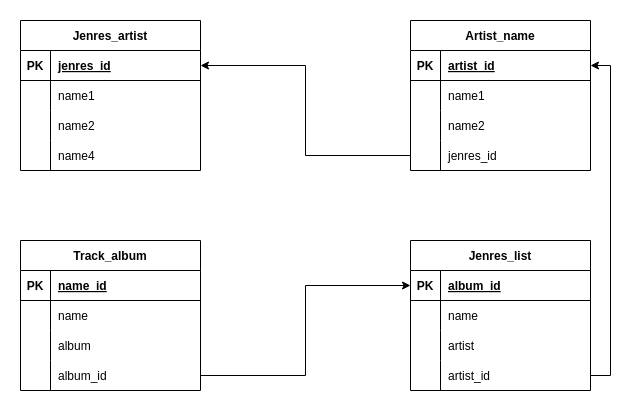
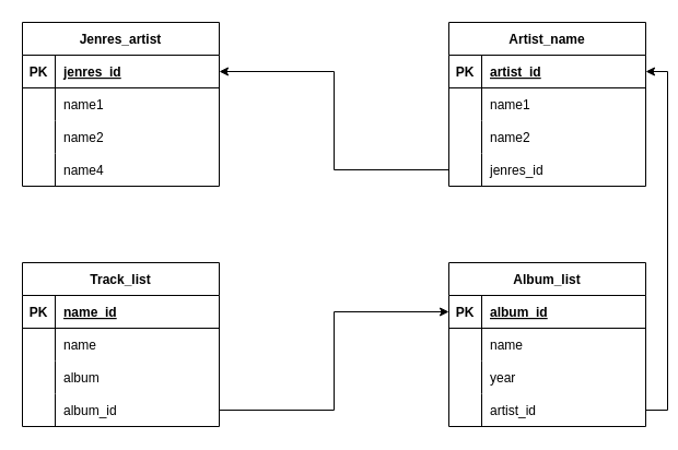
  <mxCell id="0" />
  <mxCell id="1" parent="0" />
  <mxCell id="2" value="Artist_name" style="shape=table;startSize=30;container=1;collapsible=1;childLayout=tableLayout;fixedRows=1;rowLines=0;fontStyle=1;align=center;resizeLast=1;" vertex="1" parent="1"><mxGeometry x="410" y="20" width="180" height="150" as="geometry" /></mxCell>
  <mxCell id="3" value="" style="shape=tableRow;horizontal=0;startSize=0;swimlaneHead=0;swimlaneBody=0;fillColor=none;collapsible=0;dropTarget=0;points=[[0,0.5],[1,0.5]];portConstraint=eastwest;top=0;left=0;right=0;bottom=1;" vertex="1" parent="2"><mxGeometry y="30" width="180" height="30" as="geometry" /></mxCell>
  <mxCell id="4" value="PK" style="shape=partialRectangle;connectable=0;fillColor=none;top=0;left=0;bottom=0;right=0;fontStyle=1;overflow=hidden;" vertex="1" parent="3"><mxGeometry width="30" height="30" as="geometry"><mxRectangle width="30" height="30" as="alternateBounds" /></mxGeometry></mxCell>
  <mxCell id="5" value="artist_id" style="shape=partialRectangle;connectable=0;fillColor=none;top=0;left=0;bottom=0;right=0;align=left;spacingLeft=6;fontStyle=5;overflow=hidden;" vertex="1" parent="3"><mxGeometry x="30" width="150" height="30" as="geometry"><mxRectangle width="150" height="30" as="alternateBounds" /></mxGeometry></mxCell>
  <mxCell id="6" value="" style="shape=tableRow;horizontal=0;startSize=0;swimlaneHead=0;swimlaneBody=0;fillColor=none;collapsible=0;dropTarget=0;points=[[0,0.5],[1,0.5]];portConstraint=eastwest;top=0;left=0;right=0;bottom=0;" vertex="1" parent="2"><mxGeometry y="60" width="180" height="30" as="geometry" /></mxCell>
  <mxCell id="7" value="" style="shape=partialRectangle;connectable=0;fillColor=none;top=0;left=0;bottom=0;right=0;editable=1;overflow=hidden;" vertex="1" parent="6"><mxGeometry width="30" height="30" as="geometry"><mxRectangle width="30" height="30" as="alternateBounds" /></mxGeometry></mxCell>
  <mxCell id="8" value="name1" style="shape=partialRectangle;connectable=0;fillColor=none;top=0;left=0;bottom=0;right=0;align=left;spacingLeft=6;overflow=hidden;" vertex="1" parent="6"><mxGeometry x="30" width="150" height="30" as="geometry"><mxRectangle width="150" height="30" as="alternateBounds" /></mxGeometry></mxCell>
  <mxCell id="9" value="" style="shape=tableRow;horizontal=0;startSize=0;swimlaneHead=0;swimlaneBody=0;fillColor=none;collapsible=0;dropTarget=0;points=[[0,0.5],[1,0.5]];portConstraint=eastwest;top=0;left=0;right=0;bottom=0;" vertex="1" parent="2"><mxGeometry y="90" width="180" height="30" as="geometry" /></mxCell>
  <mxCell id="10" value="" style="shape=partialRectangle;connectable=0;fillColor=none;top=0;left=0;bottom=0;right=0;editable=1;overflow=hidden;" vertex="1" parent="9"><mxGeometry width="30" height="30" as="geometry"><mxRectangle width="30" height="30" as="alternateBounds" /></mxGeometry></mxCell>
  <mxCell id="11" value="name2" style="shape=partialRectangle;connectable=0;fillColor=none;top=0;left=0;bottom=0;right=0;align=left;spacingLeft=6;overflow=hidden;" vertex="1" parent="9"><mxGeometry x="30" width="150" height="30" as="geometry"><mxRectangle width="150" height="30" as="alternateBounds" /></mxGeometry></mxCell>
  <mxCell id="12" value="" style="shape=tableRow;horizontal=0;startSize=0;swimlaneHead=0;swimlaneBody=0;fillColor=none;collapsible=0;dropTarget=0;points=[[0,0.5],[1,0.5]];portConstraint=eastwest;top=0;left=0;right=0;bottom=0;" vertex="1" parent="2"><mxGeometry y="120" width="180" height="30" as="geometry" /></mxCell>
  <mxCell id="13" value="" style="shape=partialRectangle;connectable=0;fillColor=none;top=0;left=0;bottom=0;right=0;editable=1;overflow=hidden;" vertex="1" parent="12"><mxGeometry width="30" height="30" as="geometry"><mxRectangle width="30" height="30" as="alternateBounds" /></mxGeometry></mxCell>
  <mxCell id="14" value="jenres_id" style="shape=partialRectangle;connectable=0;fillColor=none;top=0;left=0;bottom=0;right=0;align=left;spacingLeft=6;overflow=hidden;" vertex="1" parent="12"><mxGeometry x="30" width="150" height="30" as="geometry"><mxRectangle width="150" height="30" as="alternateBounds" /></mxGeometry></mxCell>
  <mxCell id="15" value="Jenres_artist" style="shape=table;startSize=30;container=1;collapsible=1;childLayout=tableLayout;fixedRows=1;rowLines=0;fontStyle=1;align=center;resizeLast=1;" vertex="1" parent="1"><mxGeometry x="20" y="20" width="180" height="150" as="geometry" /></mxCell>
  <mxCell id="16" value="" style="shape=tableRow;horizontal=0;startSize=0;swimlaneHead=0;swimlaneBody=0;fillColor=none;collapsible=0;dropTarget=0;points=[[0,0.5],[1,0.5]];portConstraint=eastwest;top=0;left=0;right=0;bottom=1;" vertex="1" parent="15"><mxGeometry y="30" width="180" height="30" as="geometry" /></mxCell>
  <mxCell id="17" value="PK" style="shape=partialRectangle;connectable=0;fillColor=none;top=0;left=0;bottom=0;right=0;fontStyle=1;overflow=hidden;" vertex="1" parent="16"><mxGeometry width="30" height="30" as="geometry"><mxRectangle width="30" height="30" as="alternateBounds" /></mxGeometry></mxCell>
  <mxCell id="18" value="jenres_id" style="shape=partialRectangle;connectable=0;fillColor=none;top=0;left=0;bottom=0;right=0;align=left;spacingLeft=6;fontStyle=5;overflow=hidden;" vertex="1" parent="16"><mxGeometry x="30" width="150" height="30" as="geometry"><mxRectangle width="150" height="30" as="alternateBounds" /></mxGeometry></mxCell>
  <mxCell id="19" value="" style="shape=tableRow;horizontal=0;startSize=0;swimlaneHead=0;swimlaneBody=0;fillColor=none;collapsible=0;dropTarget=0;points=[[0,0.5],[1,0.5]];portConstraint=eastwest;top=0;left=0;right=0;bottom=0;" vertex="1" parent="15"><mxGeometry y="60" width="180" height="30" as="geometry" /></mxCell>
  <mxCell id="20" value="" style="shape=partialRectangle;connectable=0;fillColor=none;top=0;left=0;bottom=0;right=0;editable=1;overflow=hidden;" vertex="1" parent="19"><mxGeometry width="30" height="30" as="geometry"><mxRectangle width="30" height="30" as="alternateBounds" /></mxGeometry></mxCell>
  <mxCell id="21" value="name1" style="shape=partialRectangle;connectable=0;fillColor=none;top=0;left=0;bottom=0;right=0;align=left;spacingLeft=6;overflow=hidden;" vertex="1" parent="19"><mxGeometry x="30" width="150" height="30" as="geometry"><mxRectangle width="150" height="30" as="alternateBounds" /></mxGeometry></mxCell>
  <mxCell id="22" value="" style="shape=tableRow;horizontal=0;startSize=0;swimlaneHead=0;swimlaneBody=0;fillColor=none;collapsible=0;dropTarget=0;points=[[0,0.5],[1,0.5]];portConstraint=eastwest;top=0;left=0;right=0;bottom=0;" vertex="1" parent="15"><mxGeometry y="90" width="180" height="30" as="geometry" /></mxCell>
  <mxCell id="23" value="" style="shape=partialRectangle;connectable=0;fillColor=none;top=0;left=0;bottom=0;right=0;editable=1;overflow=hidden;" vertex="1" parent="22"><mxGeometry width="30" height="30" as="geometry"><mxRectangle width="30" height="30" as="alternateBounds" /></mxGeometry></mxCell>
  <mxCell id="24" value="name2" style="shape=partialRectangle;connectable=0;fillColor=none;top=0;left=0;bottom=0;right=0;align=left;spacingLeft=6;overflow=hidden;" vertex="1" parent="22"><mxGeometry x="30" width="150" height="30" as="geometry"><mxRectangle width="150" height="30" as="alternateBounds" /></mxGeometry></mxCell>
  <mxCell id="25" value="" style="shape=tableRow;horizontal=0;startSize=0;swimlaneHead=0;swimlaneBody=0;fillColor=none;collapsible=0;dropTarget=0;points=[[0,0.5],[1,0.5]];portConstraint=eastwest;top=0;left=0;right=0;bottom=0;" vertex="1" parent="15"><mxGeometry y="120" width="180" height="30" as="geometry" /></mxCell>
  <mxCell id="26" value="" style="shape=partialRectangle;connectable=0;fillColor=none;top=0;left=0;bottom=0;right=0;editable=1;overflow=hidden;" vertex="1" parent="25"><mxGeometry width="30" height="30" as="geometry"><mxRectangle width="30" height="30" as="alternateBounds" /></mxGeometry></mxCell>
  <mxCell id="27" value="name4" style="shape=partialRectangle;connectable=0;fillColor=none;top=0;left=0;bottom=0;right=0;align=left;spacingLeft=6;overflow=hidden;" vertex="1" parent="25"><mxGeometry x="30" width="150" height="30" as="geometry"><mxRectangle width="150" height="30" as="alternateBounds" /></mxGeometry></mxCell>
- <mxCell id="28" value="Jenres_list" style="shape=table;startSize=30;container=1;collapsible=1;childLayout=tableLayout;fixedRows=1;rowLines=0;fontStyle=1;align=center;resizeLast=1;" vertex="1" parent="1"><mxGeometry x="410" y="240" width="180" height="150" as="geometry" /></mxCell>
+ <mxCell id="28" value="Album_list" style="shape=table;startSize=30;container=1;collapsible=1;childLayout=tableLayout;fixedRows=1;rowLines=0;fontStyle=1;align=center;resizeLast=1;" vertex="1" parent="1"><mxGeometry x="410" y="240" width="180" height="150" as="geometry" /></mxCell>
  <mxCell id="29" value="" style="shape=tableRow;horizontal=0;startSize=0;swimlaneHead=0;swimlaneBody=0;fillColor=none;collapsible=0;dropTarget=0;points=[[0,0.5],[1,0.5]];portConstraint=eastwest;top=0;left=0;right=0;bottom=1;" vertex="1" parent="28"><mxGeometry y="30" width="180" height="30" as="geometry" /></mxCell>
  <mxCell id="30" value="PK" style="shape=partialRectangle;connectable=0;fillColor=none;top=0;left=0;bottom=0;right=0;fontStyle=1;overflow=hidden;" vertex="1" parent="29"><mxGeometry width="30" height="30" as="geometry"><mxRectangle width="30" height="30" as="alternateBounds" /></mxGeometry></mxCell>
  <mxCell id="31" value="album_id" style="shape=partialRectangle;connectable=0;fillColor=none;top=0;left=0;bottom=0;right=0;align=left;spacingLeft=6;fontStyle=5;overflow=hidden;" vertex="1" parent="29"><mxGeometry x="30" width="150" height="30" as="geometry"><mxRectangle width="150" height="30" as="alternateBounds" /></mxGeometry></mxCell>
  <mxCell id="32" value="" style="shape=tableRow;horizontal=0;startSize=0;swimlaneHead=0;swimlaneBody=0;fillColor=none;collapsible=0;dropTarget=0;points=[[0,0.5],[1,0.5]];portConstraint=eastwest;top=0;left=0;right=0;bottom=0;" vertex="1" parent="28"><mxGeometry y="60" width="180" height="30" as="geometry" /></mxCell>
  <mxCell id="33" value="" style="shape=partialRectangle;connectable=0;fillColor=none;top=0;left=0;bottom=0;right=0;editable=1;overflow=hidden;" vertex="1" parent="32"><mxGeometry width="30" height="30" as="geometry"><mxRectangle width="30" height="30" as="alternateBounds" /></mxGeometry></mxCell>
  <mxCell id="34" value="name" style="shape=partialRectangle;connectable=0;fillColor=none;top=0;left=0;bottom=0;right=0;align=left;spacingLeft=6;overflow=hidden;" vertex="1" parent="32"><mxGeometry x="30" width="150" height="30" as="geometry"><mxRectangle width="150" height="30" as="alternateBounds" /></mxGeometry></mxCell>
  <mxCell id="35" value="" style="shape=tableRow;horizontal=0;startSize=0;swimlaneHead=0;swimlaneBody=0;fillColor=none;collapsible=0;dropTarget=0;points=[[0,0.5],[1,0.5]];portConstraint=eastwest;top=0;left=0;right=0;bottom=0;" vertex="1" parent="28"><mxGeometry y="90" width="180" height="30" as="geometry" /></mxCell>
  <mxCell id="36" value="" style="shape=partialRectangle;connectable=0;fillColor=none;top=0;left=0;bottom=0;right=0;editable=1;overflow=hidden;" vertex="1" parent="35"><mxGeometry width="30" height="30" as="geometry"><mxRectangle width="30" height="30" as="alternateBounds" /></mxGeometry></mxCell>
- <mxCell id="37" value="artist" style="shape=partialRectangle;connectable=0;fillColor=none;top=0;left=0;bottom=0;right=0;align=left;spacingLeft=6;overflow=hidden;" vertex="1" parent="35"><mxGeometry x="30" width="150" height="30" as="geometry"><mxRectangle width="150" height="30" as="alternateBounds" /></mxGeometry></mxCell>
+ <mxCell id="37" value="year" style="shape=partialRectangle;connectable=0;fillColor=none;top=0;left=0;bottom=0;right=0;align=left;spacingLeft=6;overflow=hidden;" vertex="1" parent="35"><mxGeometry x="30" width="150" height="30" as="geometry"><mxRectangle width="150" height="30" as="alternateBounds" /></mxGeometry></mxCell>
  <mxCell id="38" value="" style="shape=tableRow;horizontal=0;startSize=0;swimlaneHead=0;swimlaneBody=0;fillColor=none;collapsible=0;dropTarget=0;points=[[0,0.5],[1,0.5]];portConstraint=eastwest;top=0;left=0;right=0;bottom=0;" vertex="1" parent="28"><mxGeometry y="120" width="180" height="30" as="geometry" /></mxCell>
  <mxCell id="39" value="" style="shape=partialRectangle;connectable=0;fillColor=none;top=0;left=0;bottom=0;right=0;editable=1;overflow=hidden;" vertex="1" parent="38"><mxGeometry width="30" height="30" as="geometry"><mxRectangle width="30" height="30" as="alternateBounds" /></mxGeometry></mxCell>
  <mxCell id="40" value="artist_id" style="shape=partialRectangle;connectable=0;fillColor=none;top=0;left=0;bottom=0;right=0;align=left;spacingLeft=6;overflow=hidden;" vertex="1" parent="38"><mxGeometry x="30" width="150" height="30" as="geometry"><mxRectangle width="150" height="30" as="alternateBounds" /></mxGeometry></mxCell>
- <mxCell id="41" value="Track_album" style="shape=table;startSize=30;container=1;collapsible=1;childLayout=tableLayout;fixedRows=1;rowLines=0;fontStyle=1;align=center;resizeLast=1;" vertex="1" parent="1"><mxGeometry x="20" y="240" width="180" height="150" as="geometry" /></mxCell>
+ <mxCell id="41" value="Track_list" style="shape=table;startSize=30;container=1;collapsible=1;childLayout=tableLayout;fixedRows=1;rowLines=0;fontStyle=1;align=center;resizeLast=1;" vertex="1" parent="1"><mxGeometry x="20" y="240" width="180" height="150" as="geometry" /></mxCell>
  <mxCell id="42" value="" style="shape=tableRow;horizontal=0;startSize=0;swimlaneHead=0;swimlaneBody=0;fillColor=none;collapsible=0;dropTarget=0;points=[[0,0.5],[1,0.5]];portConstraint=eastwest;top=0;left=0;right=0;bottom=1;" vertex="1" parent="41"><mxGeometry y="30" width="180" height="30" as="geometry" /></mxCell>
  <mxCell id="43" value="PK" style="shape=partialRectangle;connectable=0;fillColor=none;top=0;left=0;bottom=0;right=0;fontStyle=1;overflow=hidden;" vertex="1" parent="42"><mxGeometry width="30" height="30" as="geometry"><mxRectangle width="30" height="30" as="alternateBounds" /></mxGeometry></mxCell>
  <mxCell id="44" value="name_id" style="shape=partialRectangle;connectable=0;fillColor=none;top=0;left=0;bottom=0;right=0;align=left;spacingLeft=6;fontStyle=5;overflow=hidden;" vertex="1" parent="42"><mxGeometry x="30" width="150" height="30" as="geometry"><mxRectangle width="150" height="30" as="alternateBounds" /></mxGeometry></mxCell>
  <mxCell id="45" value="" style="shape=tableRow;horizontal=0;startSize=0;swimlaneHead=0;swimlaneBody=0;fillColor=none;collapsible=0;dropTarget=0;points=[[0,0.5],[1,0.5]];portConstraint=eastwest;top=0;left=0;right=0;bottom=0;" vertex="1" parent="41"><mxGeometry y="60" width="180" height="30" as="geometry" /></mxCell>
  <mxCell id="46" value="" style="shape=partialRectangle;connectable=0;fillColor=none;top=0;left=0;bottom=0;right=0;editable=1;overflow=hidden;" vertex="1" parent="45"><mxGeometry width="30" height="30" as="geometry"><mxRectangle width="30" height="30" as="alternateBounds" /></mxGeometry></mxCell>
  <mxCell id="47" value="name" style="shape=partialRectangle;connectable=0;fillColor=none;top=0;left=0;bottom=0;right=0;align=left;spacingLeft=6;overflow=hidden;" vertex="1" parent="45"><mxGeometry x="30" width="150" height="30" as="geometry"><mxRectangle width="150" height="30" as="alternateBounds" /></mxGeometry></mxCell>
  <mxCell id="48" value="" style="shape=tableRow;horizontal=0;startSize=0;swimlaneHead=0;swimlaneBody=0;fillColor=none;collapsible=0;dropTarget=0;points=[[0,0.5],[1,0.5]];portConstraint=eastwest;top=0;left=0;right=0;bottom=0;" vertex="1" parent="41"><mxGeometry y="90" width="180" height="30" as="geometry" /></mxCell>
  <mxCell id="49" value="" style="shape=partialRectangle;connectable=0;fillColor=none;top=0;left=0;bottom=0;right=0;editable=1;overflow=hidden;" vertex="1" parent="48"><mxGeometry width="30" height="30" as="geometry"><mxRectangle width="30" height="30" as="alternateBounds" /></mxGeometry></mxCell>
  <mxCell id="50" value="album" style="shape=partialRectangle;connectable=0;fillColor=none;top=0;left=0;bottom=0;right=0;align=left;spacingLeft=6;overflow=hidden;" vertex="1" parent="48"><mxGeometry x="30" width="150" height="30" as="geometry"><mxRectangle width="150" height="30" as="alternateBounds" /></mxGeometry></mxCell>
  <mxCell id="51" value="" style="shape=tableRow;horizontal=0;startSize=0;swimlaneHead=0;swimlaneBody=0;fillColor=none;collapsible=0;dropTarget=0;points=[[0,0.5],[1,0.5]];portConstraint=eastwest;top=0;left=0;right=0;bottom=0;" vertex="1" parent="41"><mxGeometry y="120" width="180" height="30" as="geometry" /></mxCell>
  <mxCell id="52" value="" style="shape=partialRectangle;connectable=0;fillColor=none;top=0;left=0;bottom=0;right=0;editable=1;overflow=hidden;" vertex="1" parent="51"><mxGeometry width="30" height="30" as="geometry"><mxRectangle width="30" height="30" as="alternateBounds" /></mxGeometry></mxCell>
  <mxCell id="53" value="album_id" style="shape=partialRectangle;connectable=0;fillColor=none;top=0;left=0;bottom=0;right=0;align=left;spacingLeft=6;overflow=hidden;" vertex="1" parent="51"><mxGeometry x="30" width="150" height="30" as="geometry"><mxRectangle width="150" height="30" as="alternateBounds" /></mxGeometry></mxCell>
  <mxCell id="54" style="edgeStyle=orthogonalEdgeStyle;rounded=0;orthogonalLoop=1;jettySize=auto;html=1;exitX=0;exitY=0.5;exitDx=0;exitDy=0;entryX=1;entryY=0.5;entryDx=0;entryDy=0;" edge="1" parent="1" source="12" target="16"><mxGeometry relative="1" as="geometry" /></mxCell>
  <mxCell id="55" style="edgeStyle=orthogonalEdgeStyle;rounded=0;orthogonalLoop=1;jettySize=auto;html=1;exitX=1;exitY=0.5;exitDx=0;exitDy=0;entryX=1;entryY=0.5;entryDx=0;entryDy=0;" edge="1" parent="1" source="38" target="3"><mxGeometry relative="1" as="geometry" /></mxCell>
  <mxCell id="56" style="edgeStyle=orthogonalEdgeStyle;rounded=0;orthogonalLoop=1;jettySize=auto;html=1;exitX=1;exitY=0.5;exitDx=0;exitDy=0;entryX=0;entryY=0.5;entryDx=0;entryDy=0;" edge="1" parent="1" source="51" target="29"><mxGeometry relative="1" as="geometry" /></mxCell>
